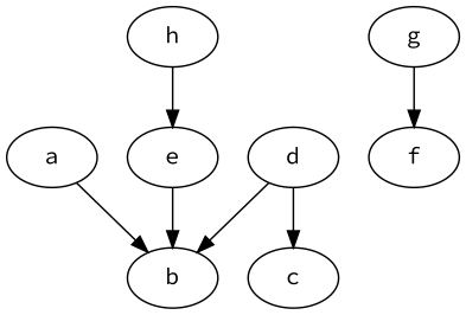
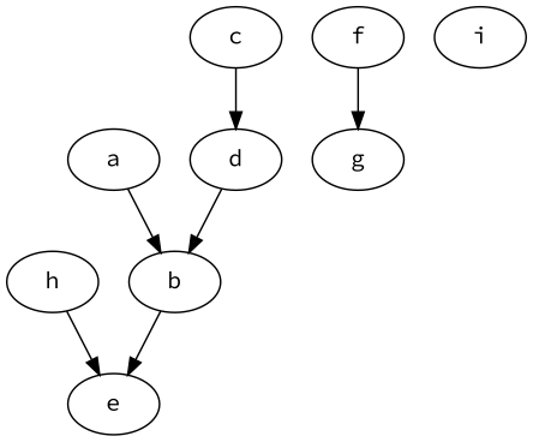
  digraph {
    fontname="Source Code Pro"
    node [Weight=2 fontname="Source Code Pro"]
    edge [Weight=1 fontname="Source Code Pro"]
    b [Weight=3]
    a
    e
    c [Weight=3]
    d
    h
    f
    g
-   e -> b [Weight=5]
+   i [Weight=9]
+   b -> e [Weight=5]
    a -> b
-   d -> c
+   c -> d
    d -> b [Weight=2]
    h -> e
-   g -> f [Weight=4]
+   f -> g [Weight=4]
  }
